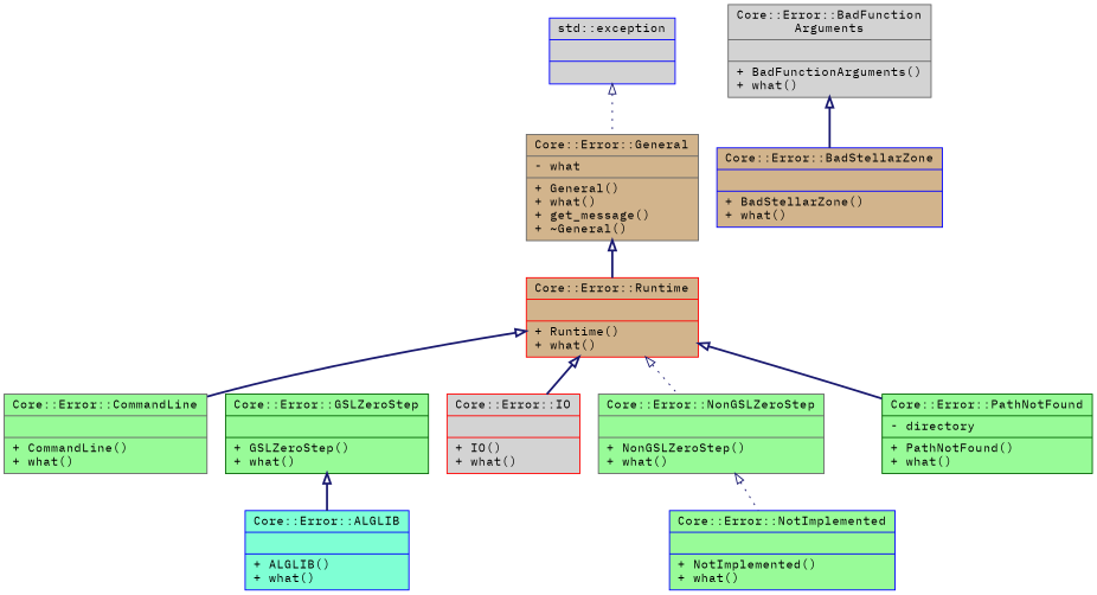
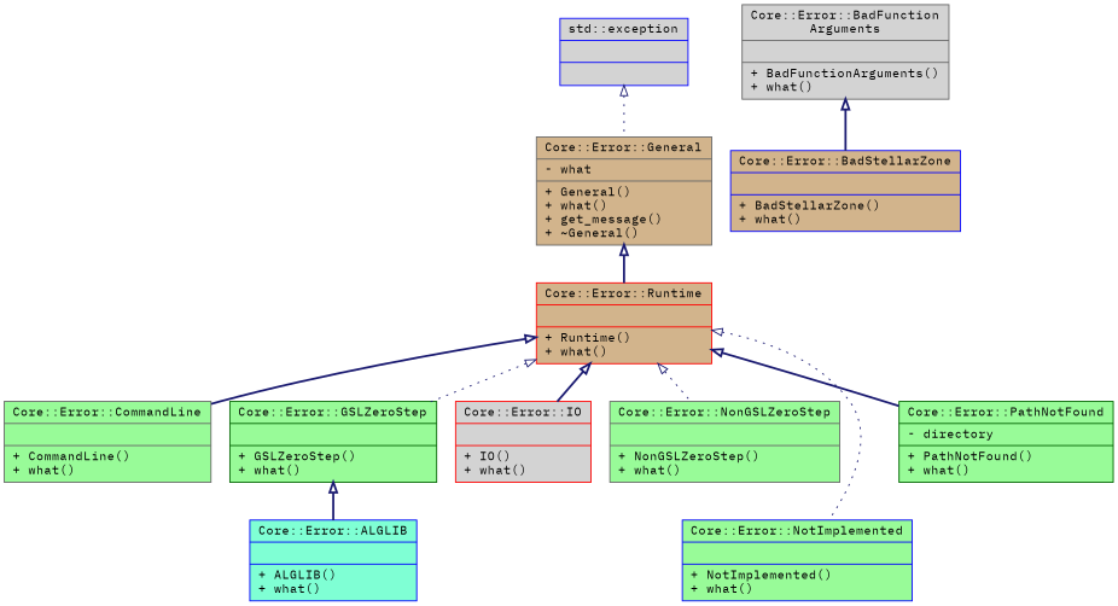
  digraph {
    fontname="IBM Plex Mono"
    node [color=gray40 fillcolor=palegreen fontname="IBM Plex Mono" fontsize=12 shape=record style=filled]
    edge [arrowtail=onormal color=midnightblue dir=back fontname="IBM Plex Mono" fontsize=12 labelfontname=Helvetica labelfontsize=12 style=bold]
    n1 [fillcolor=tan fontcolor=black height=0.2 label="{Core::Error::General\n|- what\l|+ General()\l+ what()\l+ get_message()\l+ ~General()\l}" width=0.4]
    n2 [color=red fillcolor=tan height=0.2 label="{Core::Error::Runtime\n||+ Runtime()\l+ what()\l}" width=0.4]
    n3 [color=blue fillcolor=aquamarine height=0.2 label="{Core::Error::ALGLIB\n||+ ALGLIB()\l+ what()\l}" width=0.4]
    n4 [height=0.2 label="{Core::Error::CommandLine\n||+ CommandLine()\l+ what()\l}" width=0.4]
    n5 [color=darkgreen height=0.2 label="{Core::Error::GSLZeroStep\n||+ GSLZeroStep()\l+ what()\l}" width=0.4]
    n6 [color=red fillcolor=lightgrey height=0.2 label="{Core::Error::IO\n||+ IO()\l+ what()\l}" width=0.4]
    n7 [height=0.2 label="{Core::Error::NonGSLZeroStep\n||+ NonGSLZeroStep()\l+ what()\l}" width=0.4]
    n8 [color=blue height=0.2 label="{Core::Error::NotImplemented\n||+ NotImplemented()\l+ what()\l}" width=0.4]
    n9 [color=darkgreen height=0.2 label="{Core::Error::PathNotFound\n|- directory\l|+ PathNotFound()\l+ what()\l}" width=0.4]
    n10 [color=blue fillcolor=lightgrey height=0.2 label="{std::exception\n||}" width=0.4]
    n11 [fillcolor=lightgrey height=0.2 label="{Core::Error::BadFunction\lArguments\n||+ BadFunctionArguments()\l+ what()\l}" width=0.4]
    n12 [color=blue fillcolor=tan height=0.2 label="{Core::Error::BadStellarZone\n||+ BadStellarZone()\l+ what()\l}" width=0.4]
    n1 -> n2
    n2 -> n4
+   n2 -> n5 [style=dotted]
    n2 -> n6
    n2 -> n7 [style=dotted]
-   n7 -> n8 [style=dotted]
+   n2 -> n8 [style=dotted]
    n2 -> n9
    n5 -> n3
    n10 -> n1 [style=dotted]
    n11 -> n12
  }
